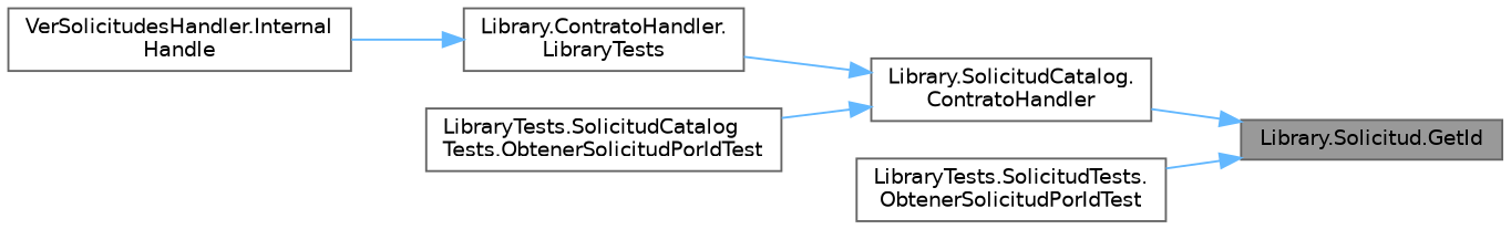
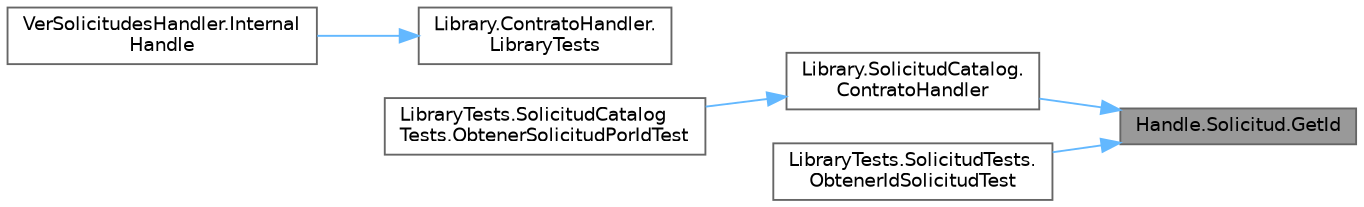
  digraph {
    rankdir=RL
    node [color=grey40 fillcolor=white fontname=Helvetica fontsize=10 shape=box style=filled]
    edge [color=steelblue1 dir=back fontname=Helvetica fontsize=10 labelfontname=Helvetica labelfontsize=10 style=solid]
-   n1 [color=gray40 fillcolor=grey60 fontcolor=black height=0.2 label="Library.Solicitud.GetId" width=0.4]
+   n1 [color=gray40 fillcolor=grey60 fontcolor=black height=0.2 label="Handle.Solicitud.GetId" width=0.4]
    n2 [height=0.2 label="Library.SolicitudCatalog.\lContratoHandler" width=0.4]
-   n3 [height=0.2 label="LibraryTests.SolicitudTests.\lObtenerSolicitudPorIdTest" width=0.4]
+   n3 [height=0.2 label="LibraryTests.SolicitudTests.\lObtenerIdSolicitudTest" width=0.4]
    n4 [height=0.2 label="Library.ContratoHandler.\lLibraryTests" width=0.4]
    n5 [height=0.2 label="LibraryTests.SolicitudCatalog\lTests.ObtenerSolicitudPorIdTest" width=0.4]
    n6 [height=0.2 label="VerSolicitudesHandler.Internal\lHandle" width=0.4]
    n1 -> n2
    n1 -> n3
-   n2 -> n4
    n2 -> n5
    n4 -> n6
  }
